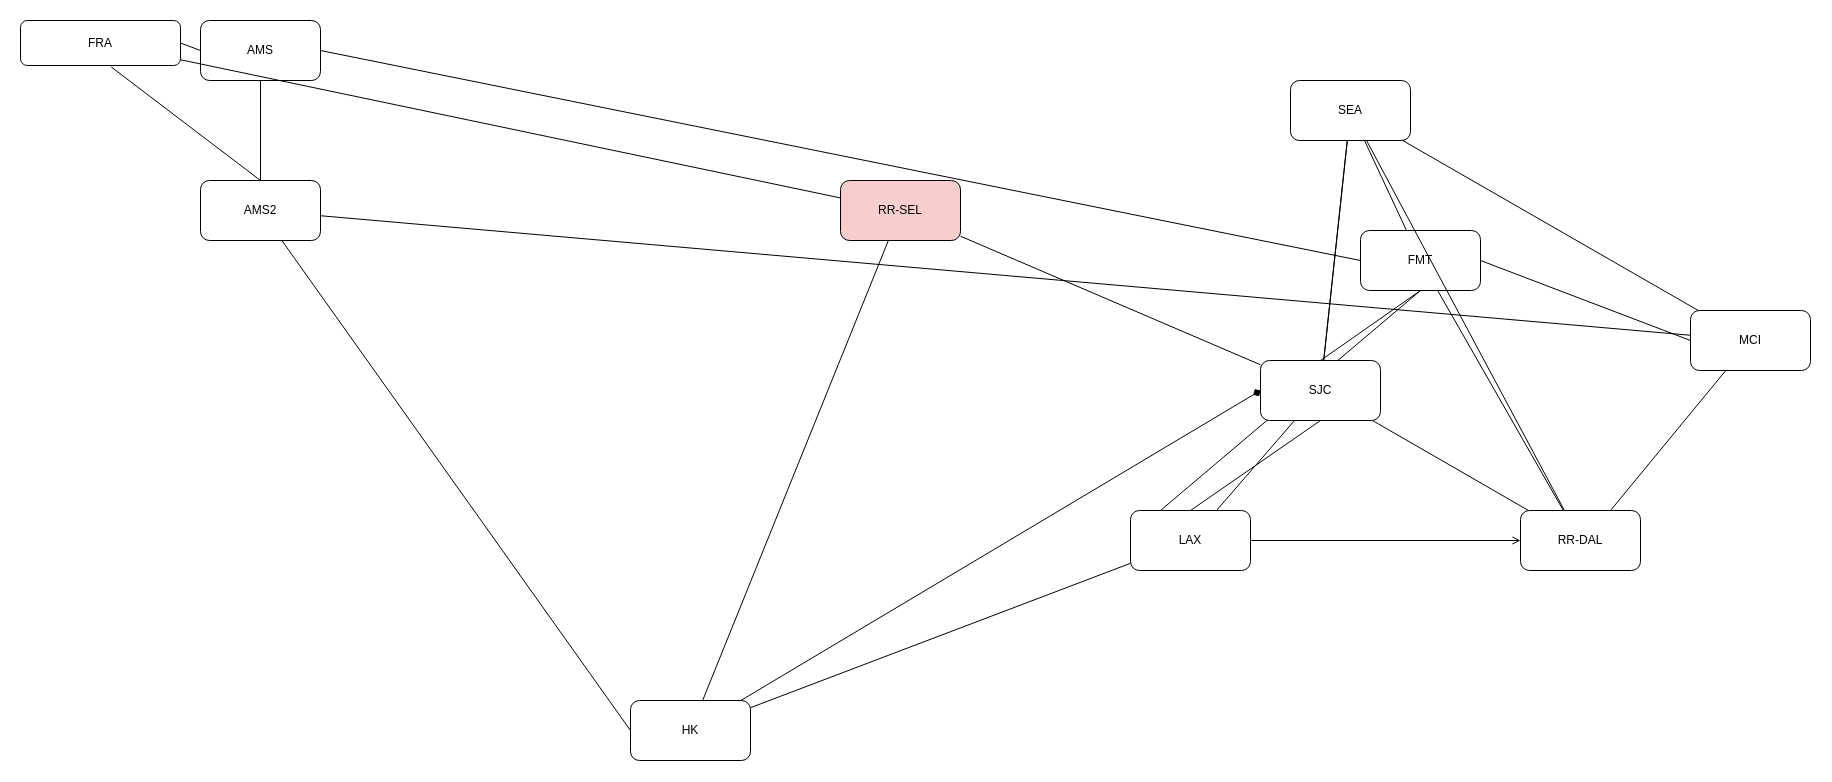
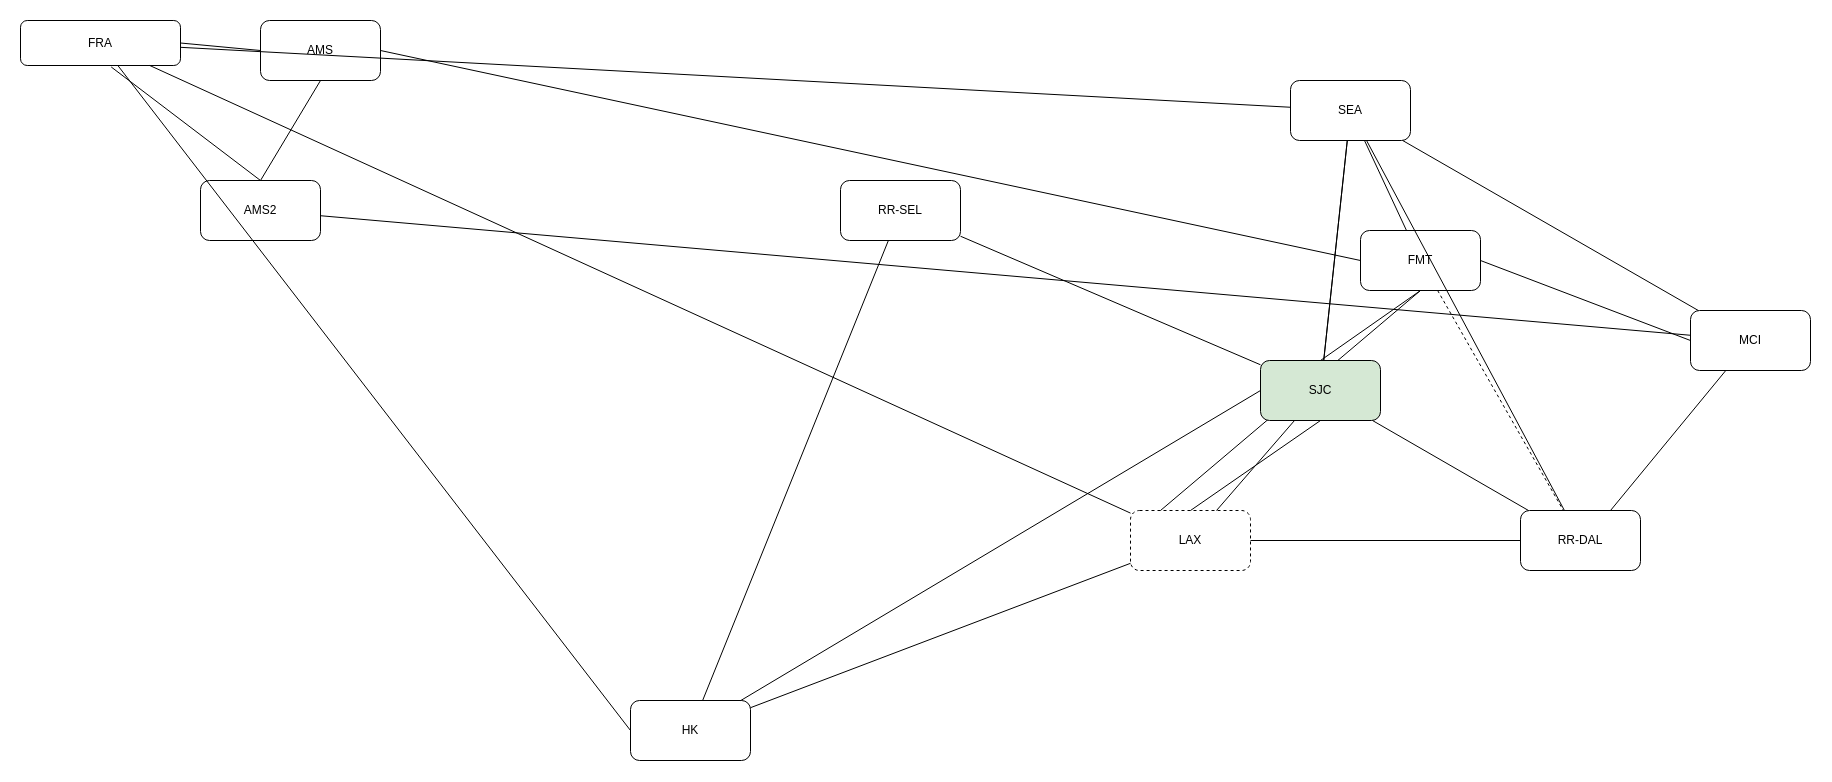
  <mxCell id="0" />
  <mxCell id="1" parent="0" />
  <mxCell id="2" value="FRA" style="rounded=1;whiteSpace=wrap;html=1;" vertex="1" parent="1"><mxGeometry x="20" y="20" width="160" height="45" as="geometry" /></mxCell>
- <mxCell id="3" value="AMS" style="rounded=1;whiteSpace=wrap;html=1;" vertex="1" parent="1"><mxGeometry x="200" y="20" width="120" height="60" as="geometry" /></mxCell>
+ <mxCell id="3" value="AMS" style="rounded=1;whiteSpace=wrap;html=1;" vertex="1" parent="1"><mxGeometry x="260" y="20" width="120" height="60" as="geometry" /></mxCell>
  <mxCell id="4" value="AMS2" style="rounded=1;whiteSpace=wrap;html=1;" vertex="1" parent="1"><mxGeometry x="200" y="180" width="120" height="60" as="geometry" /></mxCell>
  <mxCell id="5" value="" style="endArrow=none;html=1;rounded=0;entryX=0.5;entryY=1;entryDx=0;entryDy=0;exitX=0.5;exitY=0;exitDx=0;exitDy=0;" edge="1" parent="1" source="4" target="3"><mxGeometry width="50" height="50" relative="1" as="geometry"><mxPoint x="320" y="210" as="sourcePoint" /><mxPoint x="370" y="160" as="targetPoint" /></mxGeometry></mxCell>
  <mxCell id="6" value="" style="endArrow=none;html=1;rounded=0;entryX=1;entryY=0.5;entryDx=0;entryDy=0;exitX=0;exitY=0.5;exitDx=0;exitDy=0;" edge="1" parent="1" source="3" target="2"><mxGeometry width="50" height="50" relative="1" as="geometry"><mxPoint x="410" y="240" as="sourcePoint" /><mxPoint x="370" y="160" as="targetPoint" /></mxGeometry></mxCell>
  <mxCell id="7" value="" style="endArrow=none;html=1;rounded=0;entryX=0.567;entryY=1.033;entryDx=0;entryDy=0;entryPerimeter=0;exitX=0.5;exitY=0;exitDx=0;exitDy=0;" edge="1" parent="1" source="4" target="2"><mxGeometry width="50" height="50" relative="1" as="geometry"><mxPoint x="320" y="210" as="sourcePoint" /><mxPoint x="370" y="160" as="targetPoint" /></mxGeometry></mxCell>
  <mxCell id="8" value="FMT" style="rounded=1;whiteSpace=wrap;html=1;" vertex="1" parent="1"><mxGeometry x="1360" y="230" width="120" height="60" as="geometry" /></mxCell>
  <mxCell id="9" value="MCI" style="rounded=1;whiteSpace=wrap;html=1;" vertex="1" parent="1"><mxGeometry x="1690" y="310" width="120" height="60" as="geometry" /></mxCell>
  <mxCell id="10" value="SEA" style="rounded=1;whiteSpace=wrap;html=1;" vertex="1" parent="1"><mxGeometry x="1290" y="80" width="120" height="60" as="geometry" /></mxCell>
- <mxCell id="11" value="LAX" style="rounded=1;whiteSpace=wrap;html=1;" vertex="1" parent="1"><mxGeometry x="1130" y="510" width="120" height="60" as="geometry" /></mxCell>
+ <mxCell id="11" value="LAX" style="rounded=1;whiteSpace=wrap;html=1;dashed=1;" vertex="1" parent="1"><mxGeometry x="1130" y="510" width="120" height="60" as="geometry" /></mxCell>
  <mxCell id="12" value="RR-DAL" style="rounded=1;whiteSpace=wrap;html=1;" vertex="1" parent="1"><mxGeometry x="1520" y="510" width="120" height="60" as="geometry" /></mxCell>
  <mxCell id="13" value="" style="endArrow=none;html=1;rounded=0;exitX=0.5;exitY=0;exitDx=0;exitDy=0;entryX=0.5;entryY=1;entryDx=0;entryDy=0;" edge="1" parent="1" source="11" target="33"><mxGeometry width="50" height="50" relative="1" as="geometry"><mxPoint x="1070" y="370" as="sourcePoint" /><mxPoint x="1120" y="320" as="targetPoint" /></mxGeometry></mxCell>
  <mxCell id="14" value="" style="endArrow=none;html=1;rounded=0;exitX=0.25;exitY=0;exitDx=0;exitDy=0;entryX=0.5;entryY=1;entryDx=0;entryDy=0;" edge="1" parent="1" source="11" target="8"><mxGeometry width="50" height="50" relative="1" as="geometry"><mxPoint x="1200" y="390" as="sourcePoint" /><mxPoint x="1250" y="340" as="targetPoint" /></mxGeometry></mxCell>
  <mxCell id="15" value="" style="endArrow=none;html=1;rounded=0;exitX=1;exitY=0.5;exitDx=0;exitDy=0;entryX=0;entryY=0.5;entryDx=0;entryDy=0;" edge="1" parent="1" source="8" target="9"><mxGeometry width="50" height="50" relative="1" as="geometry"><mxPoint x="1510" y="400" as="sourcePoint" /><mxPoint x="1560" y="350" as="targetPoint" /></mxGeometry></mxCell>
- <mxCell id="16" value="" style="endArrow=none;html=1;rounded=0;" edge="1" parent="1" source="8" target="12"><mxGeometry width="50" height="50" relative="1" as="geometry"><mxPoint x="1510" y="400" as="sourcePoint" /><mxPoint x="1560" y="350" as="targetPoint" /></mxGeometry></mxCell>
+ <mxCell id="16" value="" style="endArrow=none;html=1;rounded=0;dashed=1;" edge="1" parent="1" source="8" target="12"><mxGeometry width="50" height="50" relative="1" as="geometry"><mxPoint x="1510" y="400" as="sourcePoint" /><mxPoint x="1560" y="350" as="targetPoint" /></mxGeometry></mxCell>
  <mxCell id="17" value="" style="endArrow=none;html=1;rounded=0;exitX=0;exitY=0.5;exitDx=0;exitDy=0;entryX=1;entryY=0.5;entryDx=0;entryDy=0;" edge="1" parent="1" source="8" target="3"><mxGeometry width="50" height="50" relative="1" as="geometry"><mxPoint x="1510" y="400" as="sourcePoint" /><mxPoint x="370" y="60" as="targetPoint" /></mxGeometry></mxCell>
  <mxCell id="18" value="" style="endArrow=none;html=1;rounded=0;exitX=0.5;exitY=0;exitDx=0;exitDy=0;entryX=0.5;entryY=1;entryDx=0;entryDy=0;" edge="1" parent="1" source="33" target="8"><mxGeometry width="50" height="50" relative="1" as="geometry"><mxPoint x="1580" y="210" as="sourcePoint" /><mxPoint x="1630" y="160" as="targetPoint" /></mxGeometry></mxCell>
- <mxCell id="19" value="" style="endArrow=open;html=1;rounded=0;exitX=1;exitY=0.5;exitDx=0;exitDy=0;" edge="1" parent="1" source="11" target="12"><mxGeometry width="50" height="50" relative="1" as="geometry"><mxPoint x="1460" y="300" as="sourcePoint" /><mxPoint x="1640" y="430" as="targetPoint" /></mxGeometry></mxCell>
+ <mxCell id="19" value="" style="endArrow=none;html=1;rounded=0;exitX=1;exitY=0.5;exitDx=0;exitDy=0;" edge="1" parent="1" source="11" target="12"><mxGeometry width="50" height="50" relative="1" as="geometry"><mxPoint x="1460" y="300" as="sourcePoint" /><mxPoint x="1640" y="430" as="targetPoint" /></mxGeometry></mxCell>
  <mxCell id="20" value="" style="endArrow=none;html=1;rounded=0;" edge="1" parent="1" source="12" target="10"><mxGeometry width="50" height="50" relative="1" as="geometry"><mxPoint x="1460" y="300" as="sourcePoint" /><mxPoint x="1510" y="250" as="targetPoint" /></mxGeometry></mxCell>
  <mxCell id="21" value="" style="endArrow=none;html=1;rounded=0;exitX=0.75;exitY=0;exitDx=0;exitDy=0;" edge="1" parent="1" source="12" target="9"><mxGeometry width="50" height="50" relative="1" as="geometry"><mxPoint x="1460" y="300" as="sourcePoint" /><mxPoint x="1510" y="250" as="targetPoint" /></mxGeometry></mxCell>
- <mxCell id="22" value="RR-SEL" style="rounded=1;whiteSpace=wrap;html=1;fillColor=#f8cecc;" vertex="1" parent="1"><mxGeometry x="840" y="180" width="120" height="60" as="geometry" /></mxCell>
+ <mxCell id="22" value="RR-SEL" style="rounded=1;whiteSpace=wrap;html=1;" vertex="1" parent="1"><mxGeometry x="840" y="180" width="120" height="60" as="geometry" /></mxCell>
  <mxCell id="23" value="" style="endArrow=none;html=1;rounded=0;startArrow=none;" edge="1" parent="1" source="33" target="12"><mxGeometry width="50" height="50" relative="1" as="geometry"><mxPoint x="1280" y="300" as="sourcePoint" /><mxPoint x="1330" y="250" as="targetPoint" /></mxGeometry></mxCell>
- <mxCell id="24" value="" style="endArrow=none;html=1;rounded=0;" edge="1" parent="1" source="2" target="22"><mxGeometry width="50" height="50" relative="1" as="geometry"><mxPoint x="480" y="300" as="sourcePoint" /><mxPoint x="530" y="250" as="targetPoint" /></mxGeometry></mxCell>
+ <mxCell id="24" value="" style="endArrow=none;html=1;rounded=0;" edge="1" parent="1" source="2" target="11"><mxGeometry width="50" height="50" relative="1" as="geometry"><mxPoint x="480" y="300" as="sourcePoint" /><mxPoint x="530" y="250" as="targetPoint" /></mxGeometry></mxCell>
  <mxCell id="25" value="" style="endArrow=none;html=1;rounded=0;startArrow=none;" edge="1" parent="1" source="33" target="10"><mxGeometry width="50" height="50" relative="1" as="geometry"><mxPoint x="1310" y="300" as="sourcePoint" /><mxPoint x="1360" y="250" as="targetPoint" /></mxGeometry></mxCell>
  <mxCell id="26" value="" style="endArrow=none;html=1;rounded=0;" edge="1" parent="1" source="10" target="8"><mxGeometry width="50" height="50" relative="1" as="geometry"><mxPoint x="1310" y="300" as="sourcePoint" /><mxPoint x="1360" y="250" as="targetPoint" /></mxGeometry></mxCell>
  <mxCell id="27" value="" style="endArrow=none;html=1;rounded=0;" edge="1" parent="1" source="10" target="33"><mxGeometry width="50" height="50" relative="1" as="geometry"><mxPoint x="1310" y="300" as="sourcePoint" /><mxPoint x="1360" y="250" as="targetPoint" /></mxGeometry></mxCell>
  <mxCell id="28" value="" style="endArrow=none;html=1;rounded=0;" edge="1" parent="1" source="11" target="33"><mxGeometry width="50" height="50" relative="1" as="geometry"><mxPoint x="1312.553" y="550" as="sourcePoint" /><mxPoint x="1347.447" y="140" as="targetPoint" /></mxGeometry></mxCell>
+ <mxCell id="29" value="" style="endArrow=none;html=1;rounded=0;" edge="1" parent="1" source="2" target="10"><mxGeometry width="50" height="50" relative="1" as="geometry"><mxPoint x="320" y="-20" as="sourcePoint" /><mxPoint x="670" y="250" as="targetPoint" /></mxGeometry></mxCell>
  <mxCell id="30" value="" style="endArrow=none;html=1;rounded=0;" edge="1" parent="1" source="10" target="9"><mxGeometry width="50" height="50" relative="1" as="geometry"><mxPoint x="1450" y="300" as="sourcePoint" /><mxPoint x="1500" y="250" as="targetPoint" /></mxGeometry></mxCell>
  <mxCell id="31" value="" style="endArrow=none;html=1;rounded=0;" edge="1" parent="1" source="9" target="4"><mxGeometry width="50" height="50" relative="1" as="geometry"><mxPoint x="1320" y="300" as="sourcePoint" /><mxPoint x="440" y="300" as="targetPoint" /></mxGeometry></mxCell>
  <mxCell id="32" value="" style="endArrow=none;html=1;rounded=0;" edge="1" parent="1" source="22" target="33"><mxGeometry width="50" height="50" relative="1" as="geometry"><mxPoint x="960" y="236.053" as="sourcePoint" /><mxPoint x="1600" y="513.947" as="targetPoint" /></mxGeometry></mxCell>
- <mxCell id="33" value="SJC" style="rounded=1;whiteSpace=wrap;html=1;" vertex="1" parent="1"><mxGeometry x="1260" y="360" width="120" height="60" as="geometry" /></mxCell>
+ <mxCell id="33" value="SJC" style="rounded=1;whiteSpace=wrap;html=1;fillColor=#d5e8d4;" vertex="1" parent="1"><mxGeometry x="1260" y="360" width="120" height="60" as="geometry" /></mxCell>
  <mxCell id="34" value="&lt;div&gt;HK&lt;/div&gt;" style="rounded=1;whiteSpace=wrap;html=1;" vertex="1" parent="1"><mxGeometry x="630" y="700" width="120" height="60" as="geometry" /></mxCell>
  <mxCell id="35" value="" style="endArrow=none;html=1;rounded=0;" edge="1" parent="1" source="34" target="11"><mxGeometry width="50" height="50" relative="1" as="geometry"><mxPoint x="1030" y="670" as="sourcePoint" /><mxPoint x="1080" y="620" as="targetPoint" /></mxGeometry></mxCell>
  <mxCell id="36" value="" style="endArrow=none;html=1;rounded=0;" edge="1" parent="1" source="34" target="22"><mxGeometry width="50" height="50" relative="1" as="geometry"><mxPoint x="1030" y="570" as="sourcePoint" /><mxPoint x="1080" y="520" as="targetPoint" /></mxGeometry></mxCell>
- <mxCell id="37" value="" style="endArrow=diamond;html=1;rounded=0;entryX=0;entryY=0.5;entryDx=0;entryDy=0;" edge="1" parent="1" source="34" target="33"><mxGeometry width="50" height="50" relative="1" as="geometry"><mxPoint x="1030" y="570" as="sourcePoint" /><mxPoint x="1080" y="520" as="targetPoint" /></mxGeometry></mxCell>
- <mxCell id="38" value="" style="endArrow=none;html=1;rounded=0;exitX=0;exitY=0.5;exitDx=0;exitDy=0;" edge="1" parent="1" source="34" target="4"><mxGeometry width="50" height="50" relative="1" as="geometry"><mxPoint x="430" y="500" as="sourcePoint" /><mxPoint x="480" y="450" as="targetPoint" /></mxGeometry></mxCell>
+ <mxCell id="37" value="" style="endArrow=none;html=1;rounded=0;entryX=0;entryY=0.5;entryDx=0;entryDy=0;" edge="1" parent="1" source="34" target="33"><mxGeometry width="50" height="50" relative="1" as="geometry"><mxPoint x="1030" y="570" as="sourcePoint" /><mxPoint x="1080" y="520" as="targetPoint" /></mxGeometry></mxCell>
+ <mxCell id="38" value="" style="endArrow=none;html=1;rounded=0;exitX=0;exitY=0.5;exitDx=0;exitDy=0;" edge="1" parent="1" source="34" target="2"><mxGeometry width="50" height="50" relative="1" as="geometry"><mxPoint x="430" y="500" as="sourcePoint" /><mxPoint x="480" y="450" as="targetPoint" /></mxGeometry></mxCell>
